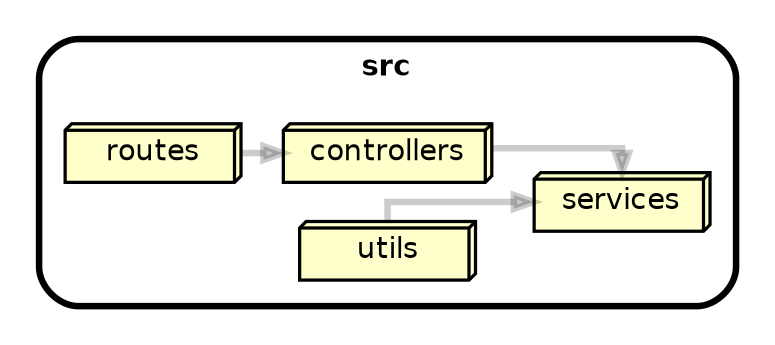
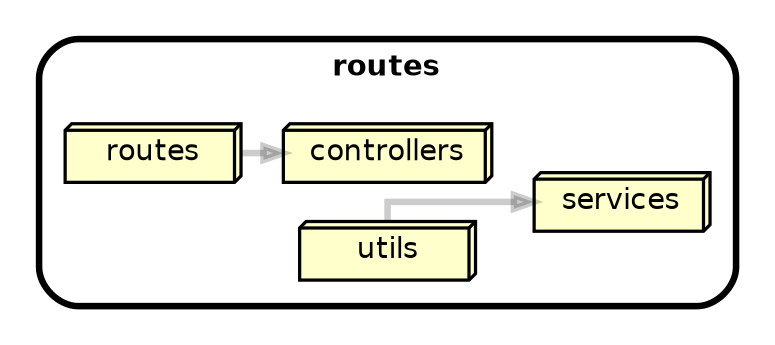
  strict digraph {
    compound=true
    fillcolor="#ffffff"
    fontname="Helvetica-bold"
    fontsize=9
    nodesep=0.16
    rankdir=LR
    ranksep=0.18
    splines=ortho
    style="rounded,bold,filled"
    node [color=black fillcolor="#ffffcc" fontcolor=black fontname=Helvetica fontsize=9 shape=box3d style="rounded, filled"]
    edge [arrowhead=normal arrowsize=0.6 color="#00000033" fontname=Helvetica fontsize=9 penwidth=2.0]
    n1 [height=0.2 label=<controllers>]
    n2 [height=0.2 label=<services>]
    n3 [height=0.2 label=<routes>]
    n4 [height=0.2 label=<utils>]
    subgraph cluster_1 {
-     label=src
+     label=routes
      n1
      n2
      n3
      n4
    }
-   n1 -> n2
    n3 -> n1
    n4 -> n2
  }
